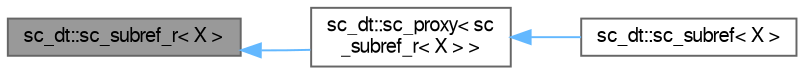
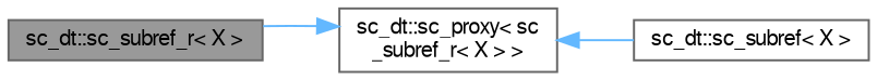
  digraph {
    rankdir=LR
    node [color=gray40 fillcolor=white fontname=FreeSans fontsize=10 shape=box style=filled]
    edge [color=steelblue1 dir=back fontname=FreeSans fontsize=10 labelfontname=FreeSans labelfontsize=10 style=solid]
    n1 [fillcolor=grey60 fontcolor=black height=0.2 label="sc_dt::sc_subref_r\< X \>" width=0.4]
    n2 [height=0.2 label="sc_dt::sc_subref\< X \>" width=0.4]
    n3 [height=0.2 label="sc_dt::sc_proxy\< sc\l_subref_r\< X \> \>" width=0.4]
-   n1 -> n3
+   n3 -> n1
    n3 -> n2
  }
